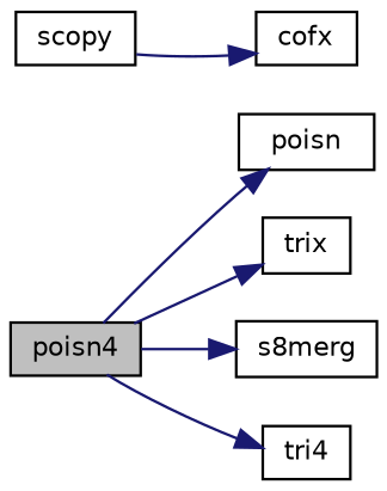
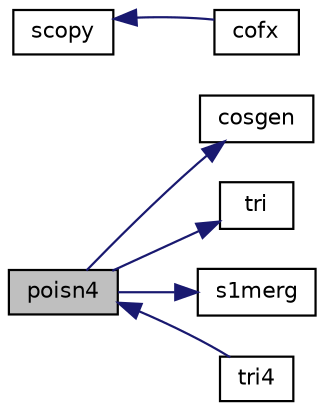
  digraph {
    rankdir=LR
    node [color=black fillcolor=white fontname=Helvetica fontsize=10 shape=record style=filled]
    edge [color=midnightblue fontname=Helvetica fontsize=10 labelfontname=Helvetica labelfontsize=10 style=solid]
    n1 [fillcolor=grey75 fontcolor=black height=0.2 label=poisn4 width=0.4]
-   n2 [height=0.2 label=poisn width=0.4]
-   n3 [height=0.2 label=trix width=0.4]
-   n4 [height=0.2 label=s8merg width=0.4]
+   n2 [height=0.2 label=cosgen width=0.4]
+   n3 [height=0.2 label=tri width=0.4]
+   n4 [height=0.2 label=s1merg width=0.4]
    n5 [height=0.2 label=tri4 width=0.4]
    n6 [height=0.2 label=scopy width=0.4]
    n7 [height=0.2 label=cofx width=0.4]
    n1 -> n2
    n1 -> n3
    n1 -> n4
-   n1 -> n5
-   n6 -> n7
+   n5 -> n1
+   n7 -> n6
  }
